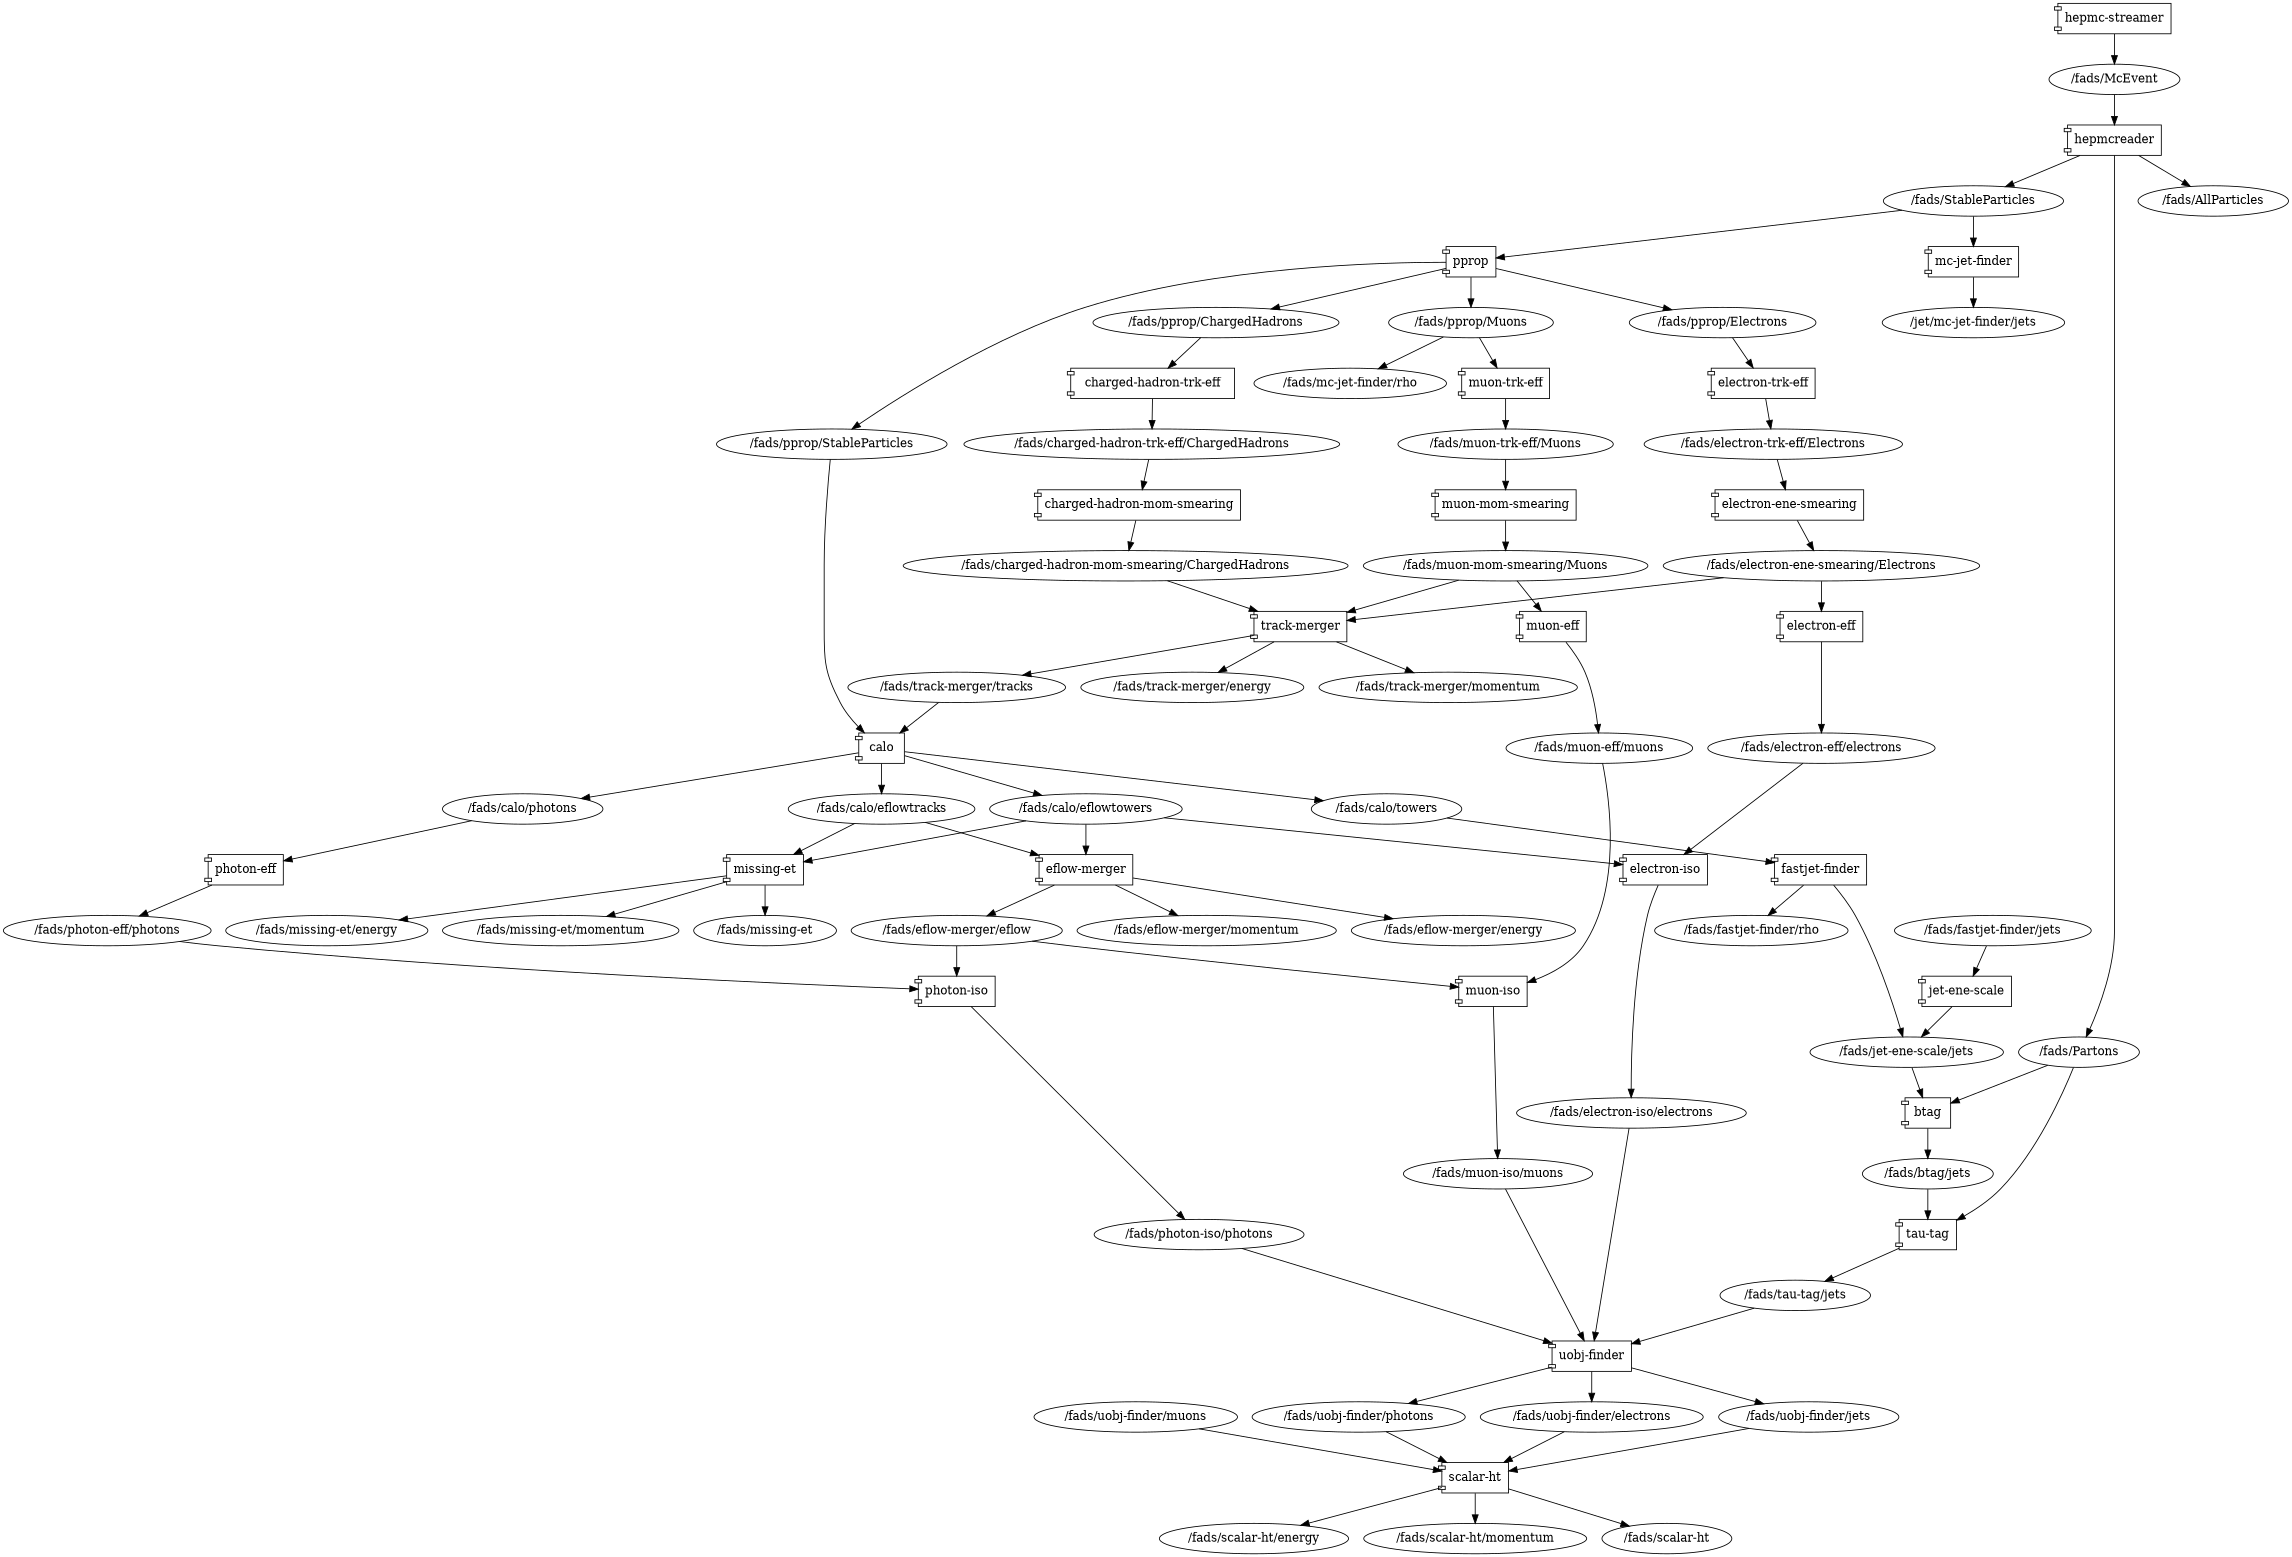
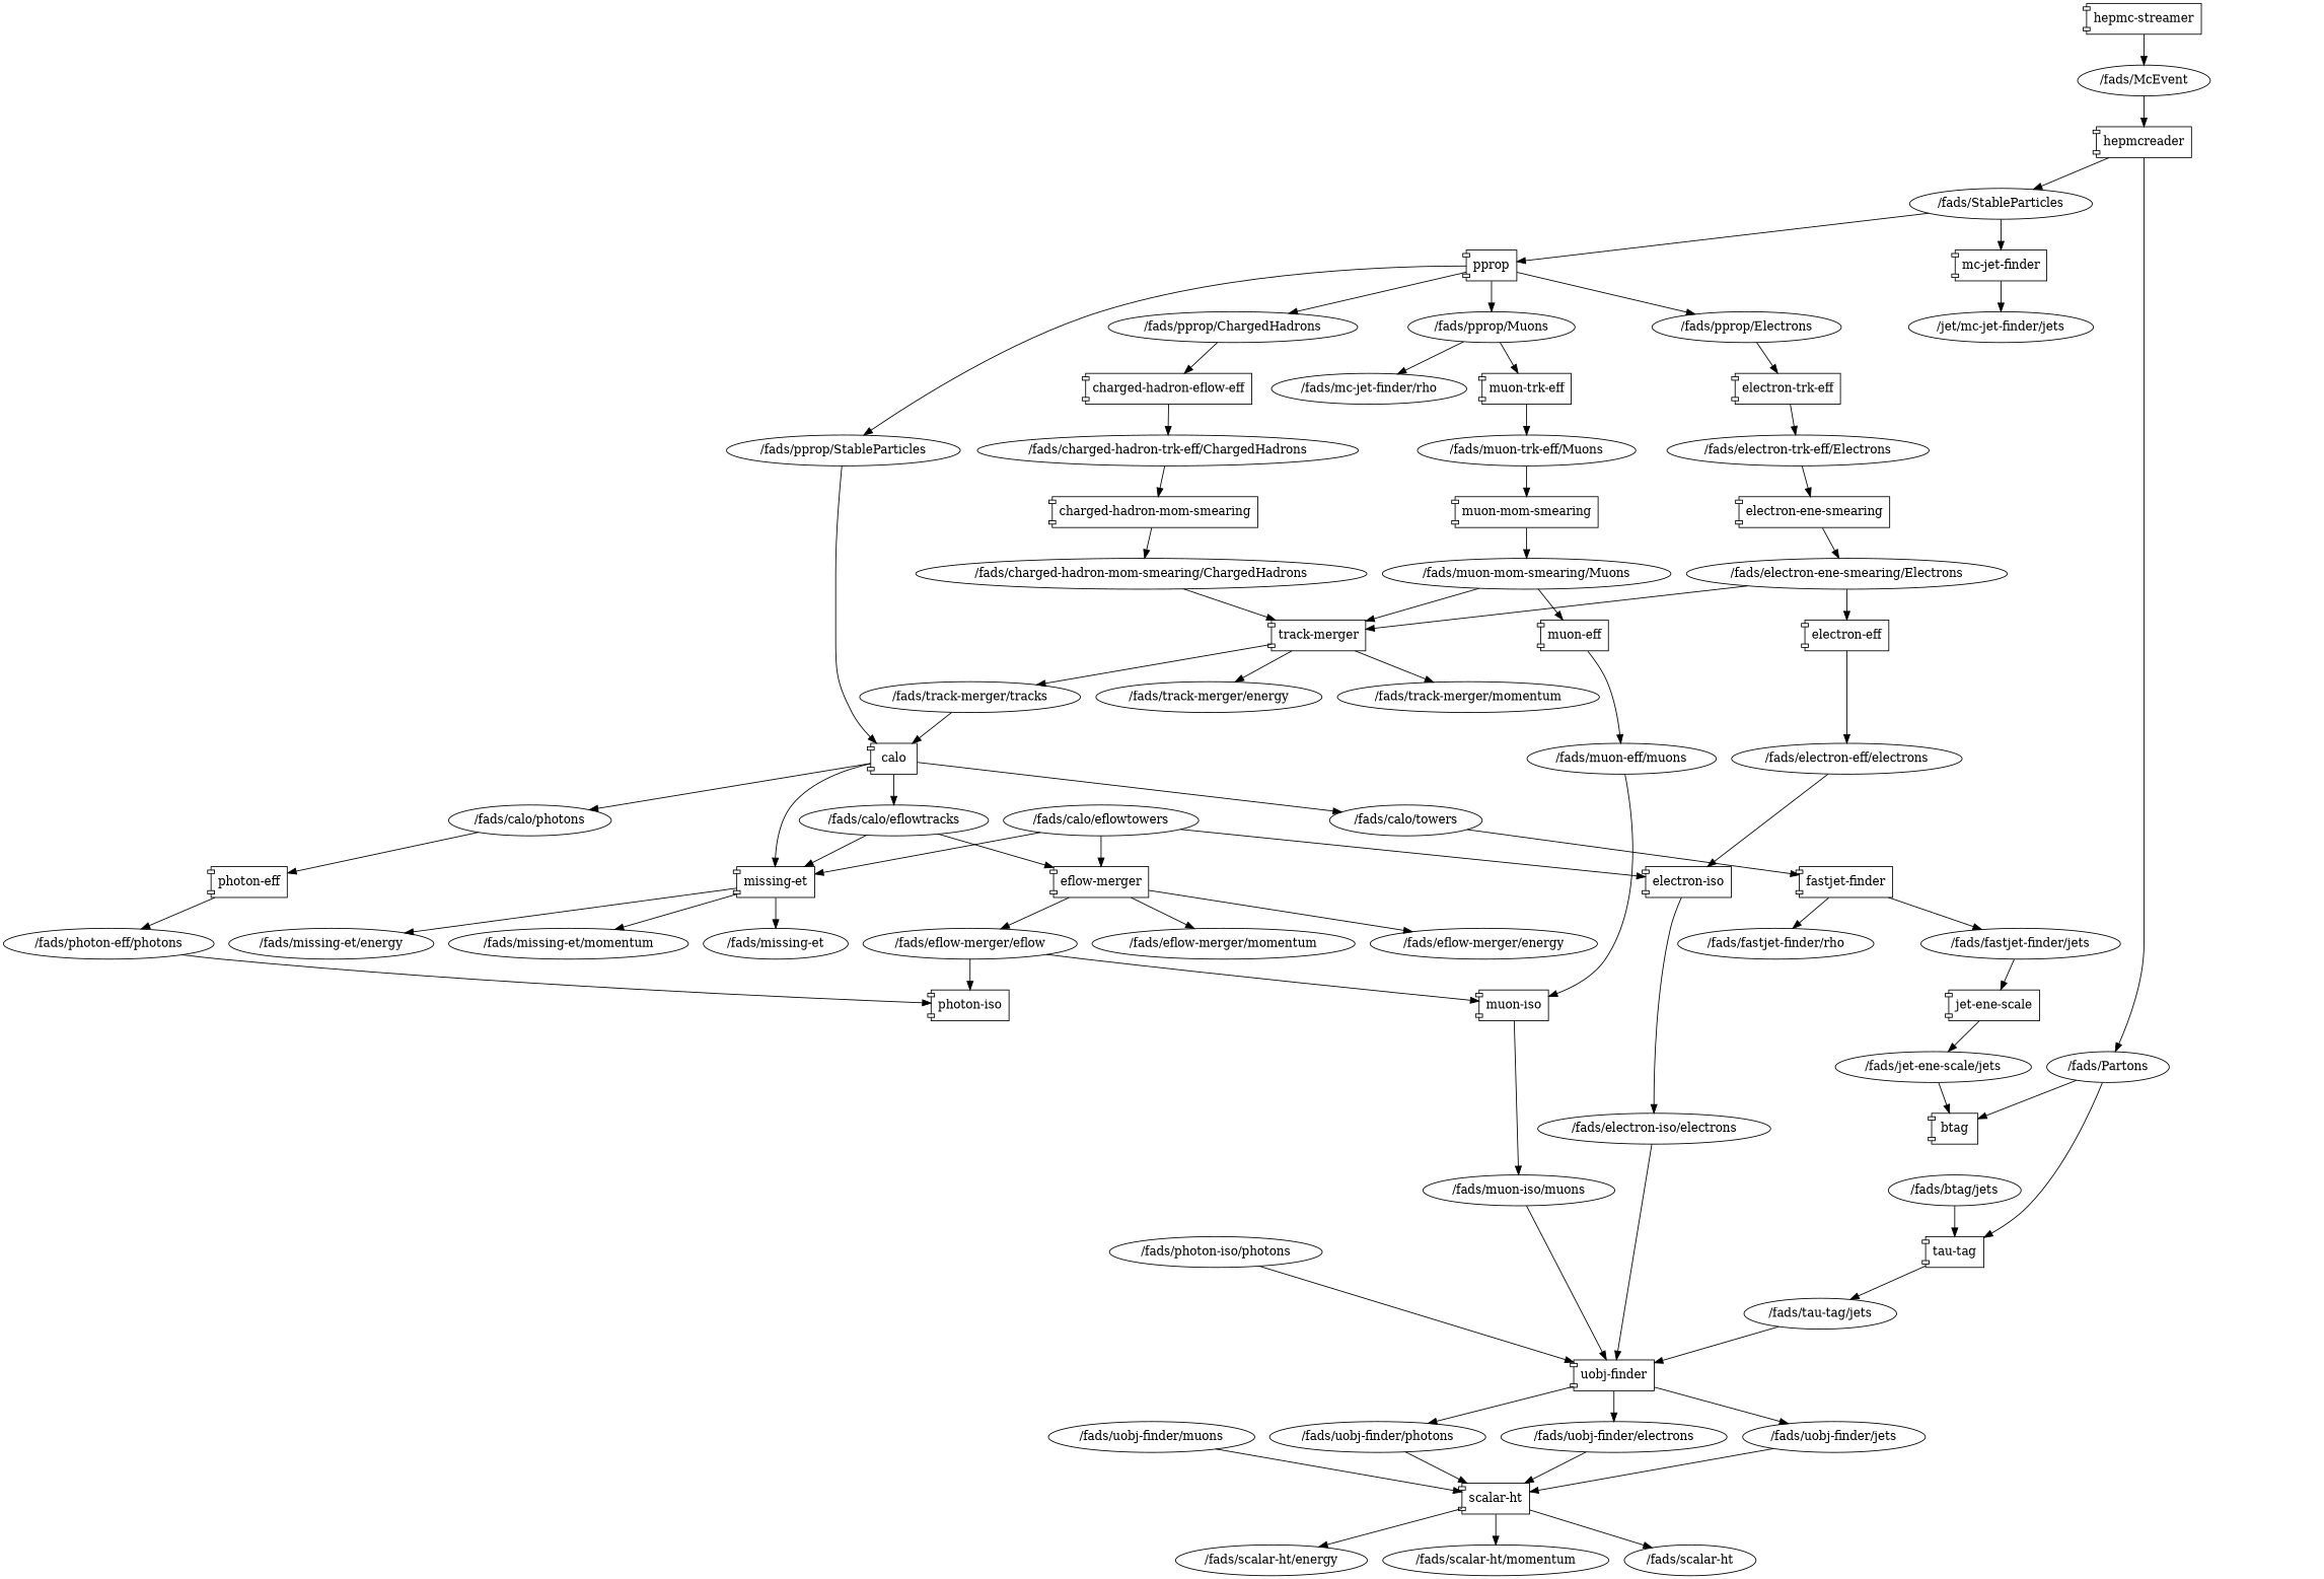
  digraph {
    node ["node"=data type="[]fads.Candidate"]
    "muon-iso" ["node"=task shape=component type=""]
    "/fads/muon-eff/muons"
    "/fads/muon-iso/muons"
    "uobj-finder" ["node"=task shape=component type=""]
    "/fads/eflow-merger/eflow"
    "photon-iso" ["node"=task shape=component type=""]
    "/fads/photon-iso/photons"
    "electron-iso" ["node"=task shape=component type=""]
    "/fads/electron-iso/electrons"
    "/fads/uobj-finder/photons"
    "/fads/uobj-finder/electrons"
    "/fads/uobj-finder/jets"
    "mc-jet-finder" ["node"=task shape=component type=""]
    "/fads/StableParticles"
    pprop ["node"=task shape=component type=""]
    n16 [label="/jet/mc-jet-finder/jets"]
    "/fads/pprop/StableParticles"
    "/fads/pprop/ChargedHadrons"
    "/fads/pprop/Electrons"
    "/fads/pprop/Muons"
    calo ["node"=task shape=component type=""]
-   "charged-hadron-trk-eff" ["node"=task shape=component type=""]
+   "charged-hadron-trk-eff" ["node"=task shape=component label="charged-hadron-eflow-eff" type=""]
    "electron-trk-eff" ["node"=task shape=component type=""]
    "/fads/mc-jet-finder/rho"
    "muon-trk-eff" ["node"=task shape=component type=""]
    "/fads/calo/eflowtracks"
    "/fads/calo/eflowtowers"
    "/fads/calo/towers"
    "/fads/calo/photons"
    "/fads/charged-hadron-trk-eff/ChargedHadrons"
    "/fads/electron-trk-eff/Electrons"
    "/fads/muon-trk-eff/Muons"
    "hepmc-streamer" ["node"=task shape=component type=""]
    "/fads/McEvent" [type="hepmc.Event"]
    hepmcreader ["node"=task shape=component type=""]
    "/fads/Partons"
-   "/fads/AllParticles"
    "charged-hadron-mom-smearing" ["node"=task shape=component type=""]
    "/fads/charged-hadron-mom-smearing/ChargedHadrons"
    "muon-mom-smearing" ["node"=task shape=component type=""]
    "/fads/muon-mom-smearing/Muons"
    "/fads/photon-eff/photons"
    "/fads/electron-eff/electrons"
    "missing-et" ["node"=task shape=component type=""]
    "eflow-merger" ["node"=task shape=component type=""]
    "/fads/missing-et/momentum" [type="fads.Candidate"]
    "/fads/missing-et"
    "/fads/missing-et/energy" [type="fads.Candidate"]
    "/fads/eflow-merger/energy" [type="fads.Candidate"]
    "/fads/eflow-merger/momentum" [type="fads.Candidate"]
    btag ["node"=task shape=component type=""]
    "tau-tag" ["node"=task shape=component type=""]
    "/fads/btag/jets"
    "/fads/tau-tag/jets"
    "/fads/jet-ene-scale/jets"
    "electron-ene-smearing" ["node"=task shape=component type=""]
    "/fads/electron-ene-smearing/Electrons"
    "track-merger" ["node"=task shape=component type=""]
    "/fads/track-merger/tracks"
    "/fads/track-merger/energy" [type="fads.Candidate"]
    "/fads/track-merger/momentum" [type="fads.Candidate"]
    "electron-eff" ["node"=task shape=component type=""]
    "muon-eff" ["node"=task shape=component type=""]
    "scalar-ht" ["node"=task shape=component type=""]
    "/fads/uobj-finder/muons"
    "/fads/scalar-ht/energy" [type="fads.Candidate"]
    "/fads/scalar-ht/momentum" [type="fads.Candidate"]
    "/fads/scalar-ht"
    "fastjet-finder" ["node"=task shape=component type=""]
    "photon-eff" ["node"=task shape=component type=""]
    "/fads/fastjet-finder/jets"
    "/fads/fastjet-finder/rho"
    "jet-ene-scale" ["node"=task shape=component type=""]
    "muon-iso" -> "/fads/muon-iso/muons"
    "/fads/muon-eff/muons" -> "muon-iso"
    "/fads/muon-iso/muons" -> "uobj-finder"
    "uobj-finder" -> "/fads/uobj-finder/photons"
    "uobj-finder" -> "/fads/uobj-finder/electrons"
    "uobj-finder" -> "/fads/uobj-finder/jets"
    "/fads/eflow-merger/eflow" -> "muon-iso"
    "/fads/eflow-merger/eflow" -> "photon-iso"
-   "photon-iso" -> "/fads/photon-iso/photons"
    "/fads/photon-iso/photons" -> "uobj-finder"
    "electron-iso" -> "/fads/electron-iso/electrons"
    "/fads/electron-iso/electrons" -> "uobj-finder"
    "/fads/uobj-finder/photons" -> "scalar-ht"
    "/fads/uobj-finder/electrons" -> "scalar-ht"
    "/fads/uobj-finder/jets" -> "scalar-ht"
    "mc-jet-finder" -> n16
    "/fads/StableParticles" -> "mc-jet-finder"
    "/fads/StableParticles" -> pprop
    pprop -> "/fads/pprop/StableParticles"
    pprop -> "/fads/pprop/ChargedHadrons"
    pprop -> "/fads/pprop/Electrons"
    pprop -> "/fads/pprop/Muons"
    "/fads/pprop/StableParticles" -> calo
    "/fads/pprop/ChargedHadrons" -> "charged-hadron-trk-eff"
    "/fads/pprop/Electrons" -> "electron-trk-eff"
    "/fads/pprop/Muons" -> "/fads/mc-jet-finder/rho"
    "/fads/pprop/Muons" -> "muon-trk-eff"
    calo -> "/fads/calo/eflowtracks"
-   calo -> "/fads/calo/eflowtowers"
+   calo -> "missing-et"
    calo -> "/fads/calo/towers"
    calo -> "/fads/calo/photons"
    "charged-hadron-trk-eff" -> "/fads/charged-hadron-trk-eff/ChargedHadrons"
    "electron-trk-eff" -> "/fads/electron-trk-eff/Electrons"
    "muon-trk-eff" -> "/fads/muon-trk-eff/Muons"
    "/fads/calo/eflowtracks" -> "missing-et"
    "/fads/calo/eflowtracks" -> "eflow-merger"
    "/fads/calo/eflowtowers" -> "electron-iso"
    "/fads/calo/eflowtowers" -> "missing-et"
    "/fads/calo/eflowtowers" -> "eflow-merger"
    "/fads/calo/towers" -> "fastjet-finder"
    "/fads/calo/photons" -> "photon-eff"
    "/fads/charged-hadron-trk-eff/ChargedHadrons" -> "charged-hadron-mom-smearing"
    "/fads/electron-trk-eff/Electrons" -> "electron-ene-smearing"
    "/fads/muon-trk-eff/Muons" -> "muon-mom-smearing"
    "hepmc-streamer" -> "/fads/McEvent"
    "/fads/McEvent" -> hepmcreader
    hepmcreader -> "/fads/StableParticles"
    hepmcreader -> "/fads/Partons"
-   hepmcreader -> "/fads/AllParticles"
    "/fads/Partons" -> btag
    "/fads/Partons" -> "tau-tag"
    "charged-hadron-mom-smearing" -> "/fads/charged-hadron-mom-smearing/ChargedHadrons"
    "/fads/charged-hadron-mom-smearing/ChargedHadrons" -> "track-merger"
    "muon-mom-smearing" -> "/fads/muon-mom-smearing/Muons"
    "/fads/muon-mom-smearing/Muons" -> "track-merger"
    "/fads/muon-mom-smearing/Muons" -> "muon-eff"
    "/fads/photon-eff/photons" -> "photon-iso"
    "/fads/electron-eff/electrons" -> "electron-iso"
    "missing-et" -> "/fads/missing-et/momentum"
    "missing-et" -> "/fads/missing-et"
    "missing-et" -> "/fads/missing-et/energy"
    "eflow-merger" -> "/fads/eflow-merger/eflow"
    "eflow-merger" -> "/fads/eflow-merger/energy"
    "eflow-merger" -> "/fads/eflow-merger/momentum"
-   btag -> "/fads/btag/jets"
    "tau-tag" -> "/fads/tau-tag/jets"
    "/fads/btag/jets" -> "tau-tag"
    "/fads/tau-tag/jets" -> "uobj-finder"
    "/fads/jet-ene-scale/jets" -> btag
    "electron-ene-smearing" -> "/fads/electron-ene-smearing/Electrons"
    "/fads/electron-ene-smearing/Electrons" -> "track-merger"
    "/fads/electron-ene-smearing/Electrons" -> "electron-eff"
    "track-merger" -> "/fads/track-merger/tracks"
    "track-merger" -> "/fads/track-merger/energy"
    "track-merger" -> "/fads/track-merger/momentum"
    "/fads/track-merger/tracks" -> calo
    "electron-eff" -> "/fads/electron-eff/electrons"
    "muon-eff" -> "/fads/muon-eff/muons"
    "scalar-ht" -> "/fads/scalar-ht/energy"
    "scalar-ht" -> "/fads/scalar-ht/momentum"
    "scalar-ht" -> "/fads/scalar-ht"
    "/fads/uobj-finder/muons" -> "scalar-ht"
-   "fastjet-finder" -> "/fads/jet-ene-scale/jets"
+   "fastjet-finder" -> "/fads/fastjet-finder/jets"
    "fastjet-finder" -> "/fads/fastjet-finder/rho"
    "photon-eff" -> "/fads/photon-eff/photons"
    "/fads/fastjet-finder/jets" -> "jet-ene-scale"
    "jet-ene-scale" -> "/fads/jet-ene-scale/jets"
  }
